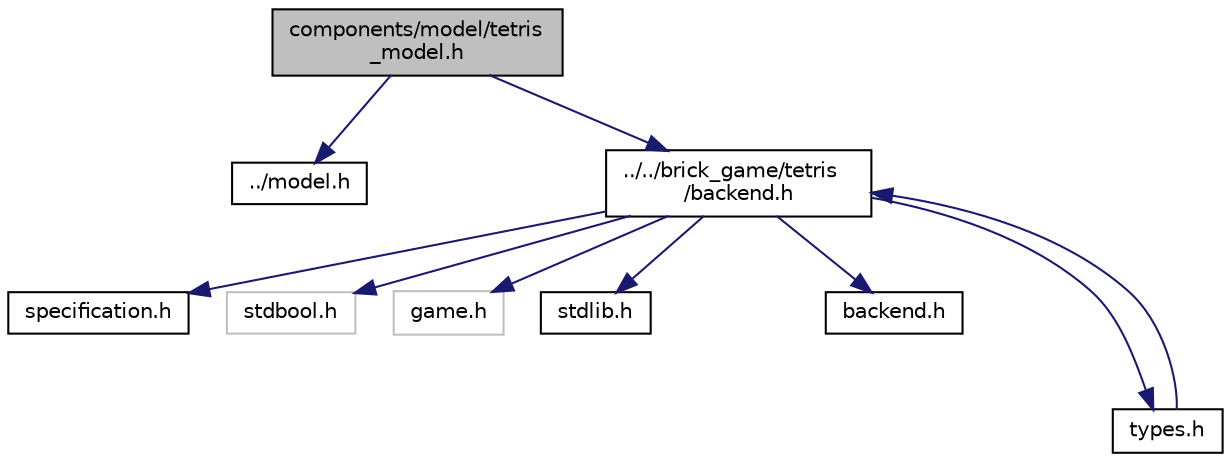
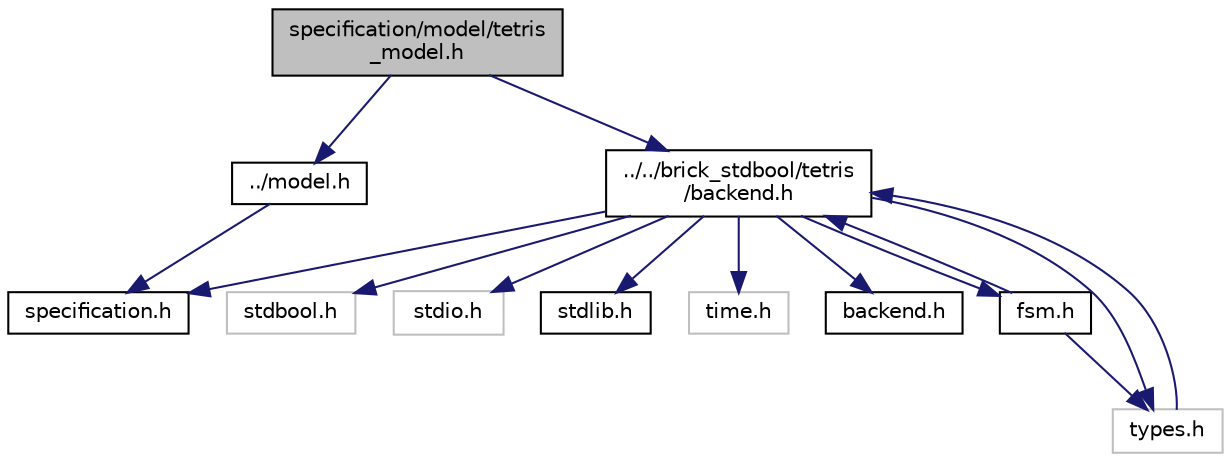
  digraph {
    node [color=black fillcolor=white fontname=Helvetica fontsize=10 shape=record style=filled]
    edge [color=midnightblue fontname=Helvetica fontsize=10 labelfontname=Helvetica labelfontsize=10 style=solid]
-   n1 [fillcolor=grey75 fontcolor=black height=0.2 label="components/model/tetris\l_model.h" width=0.4]
+   n1 [fillcolor=grey75 fontcolor=black height=0.2 label="specification/model/tetris\l_model.h" width=0.4]
    n2 [height=0.2 label="../model.h" width=0.4]
-   n3 [height=0.2 label="../../brick_game/tetris\l/backend.h" width=0.4]
+   n3 [height=0.2 label="../../brick_stdbool/tetris\l/backend.h" width=0.4]
    n4 [height=0.2 label="specification.h" width=0.4]
    n5 [color=grey75 height=0.2 label="stdbool.h" width=0.4]
-   n6 [color=grey75 height=0.2 label="game.h" width=0.4]
+   n6 [color=grey75 height=0.2 label="stdio.h" width=0.4]
    n7 [height=0.2 label="stdlib.h" width=0.4]
+   n8 [color=grey75 height=0.2 label="time.h" width=0.4]
    n9 [height=0.2 label="backend.h" width=0.4]
-   n11 [height=0.2 label="types.h" width=0.4]
+   n10 [height=0.2 label="fsm.h" width=0.4]
+   n11 [color=grey75 height=0.2 label="types.h" width=0.4]
    n1 -> n2
    n1 -> n3
+   n2 -> n4
    n3 -> n4
    n3 -> n5
    n3 -> n6
    n3 -> n7
+   n3 -> n8
    n3 -> n9
+   n3 -> n10
    n3 -> n11
+   n10 -> n3
+   n10 -> n11
    n11 -> n3
  }
